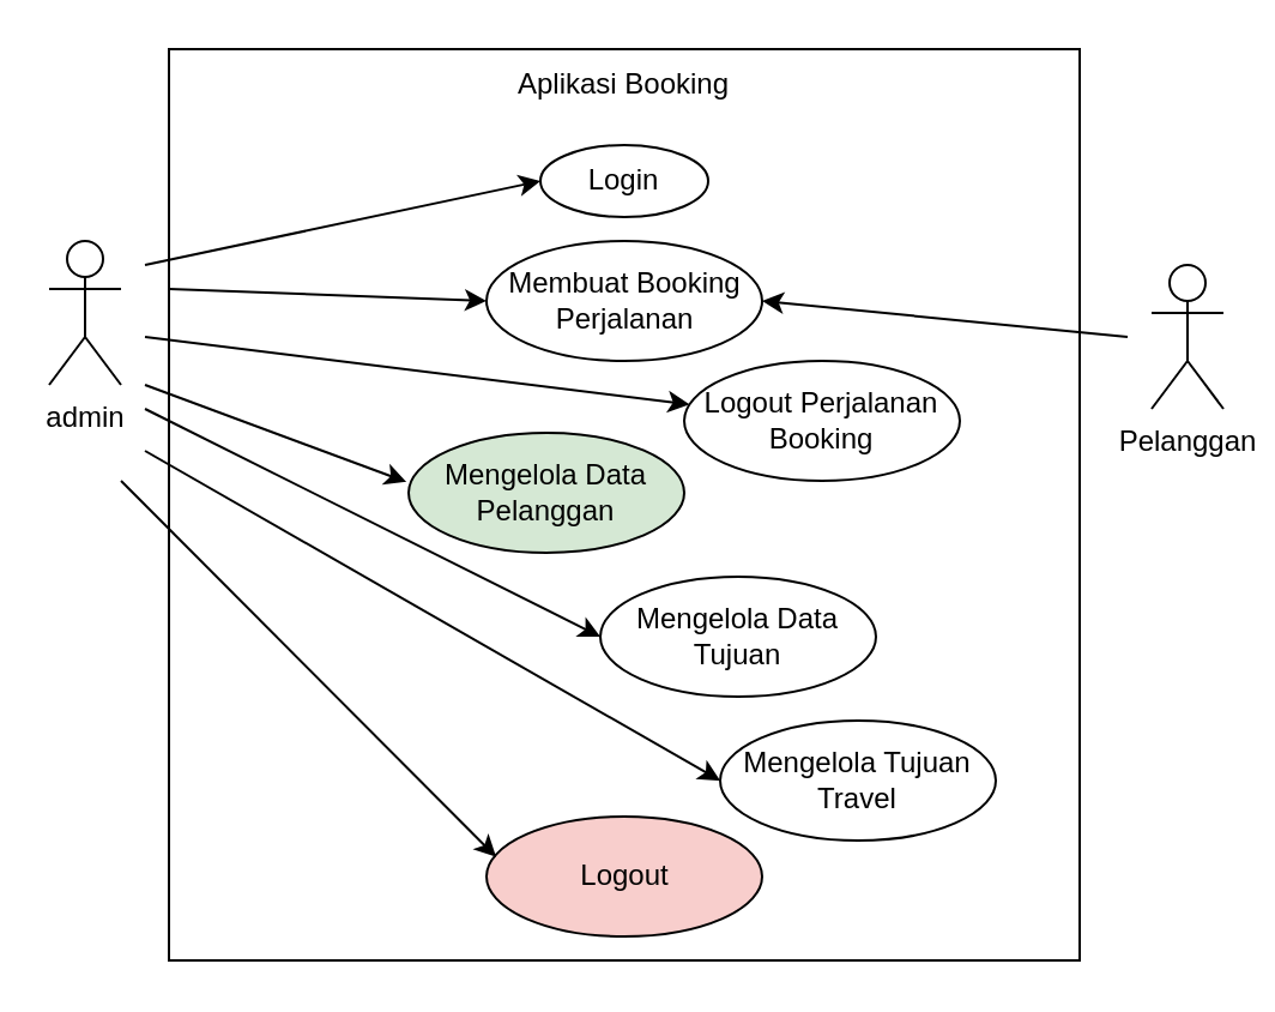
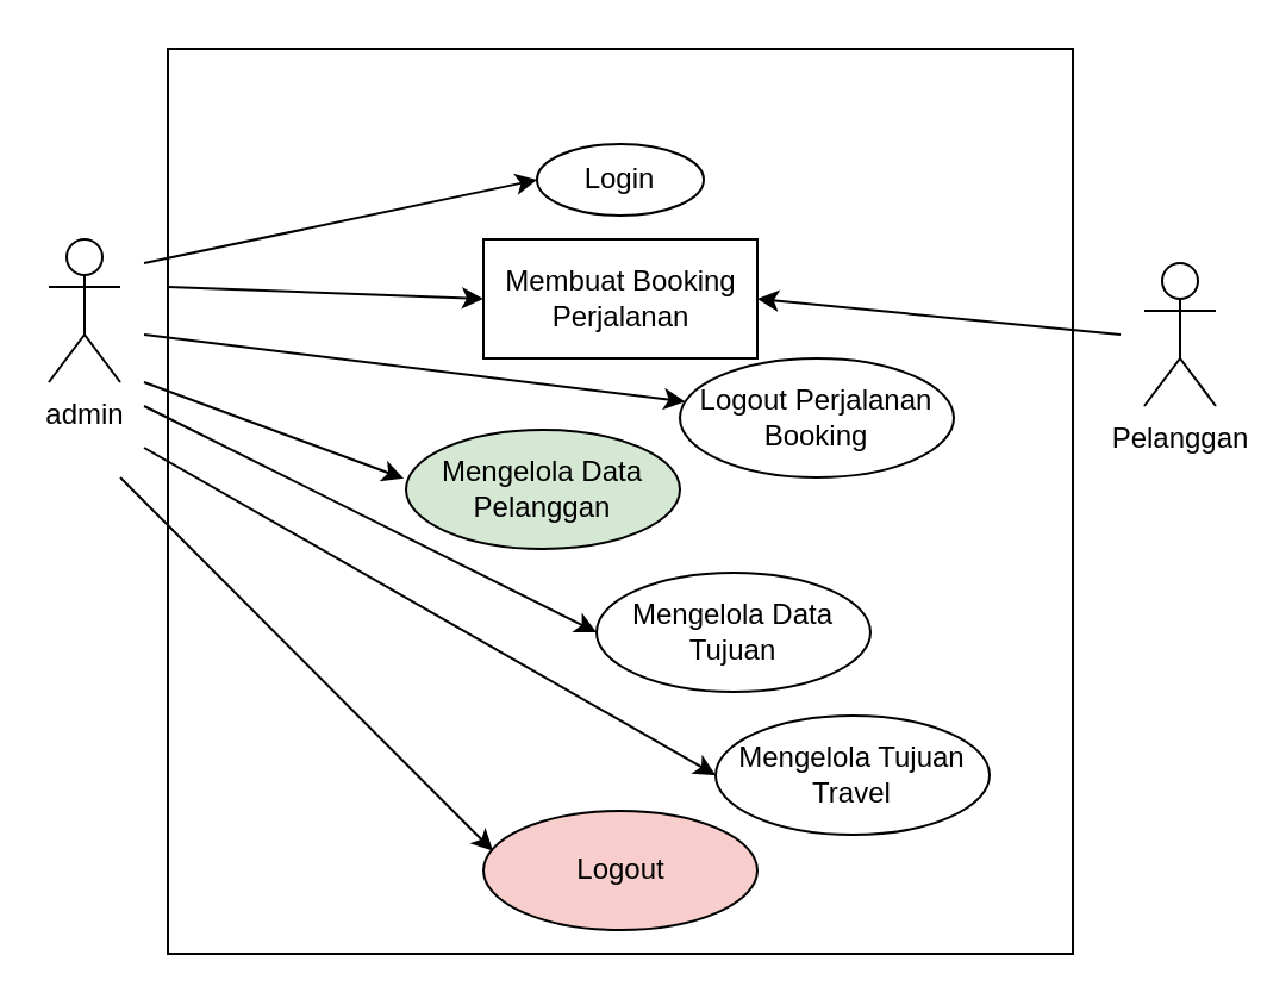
  <mxCell id="0" />
  <mxCell id="1" parent="0" />
  <mxCell id="2" value="admin" style="shape=umlActor;verticalLabelPosition=bottom;verticalAlign=top;html=1;outlineConnect=0;" parent="1" vertex="1"><mxGeometry x="20" y="100" width="30" height="60" as="geometry" /></mxCell>
  <mxCell id="3" value="Pelanggan" style="shape=umlActor;verticalLabelPosition=bottom;verticalAlign=top;html=1;outlineConnect=0;" parent="1" vertex="1"><mxGeometry x="480" y="110" width="30" height="60" as="geometry" /></mxCell>
  <mxCell id="4" value="" style="whiteSpace=wrap;html=1;aspect=fixed;" parent="1" vertex="1"><mxGeometry x="70" y="20" width="380" height="380" as="geometry" /></mxCell>
- <mxCell id="5" value="Aplikasi Booking" style="text;html=1;align=center;verticalAlign=middle;whiteSpace=wrap;rounded=0;" parent="1" vertex="1"><mxGeometry x="195" y="20" width="130" height="30" as="geometry" /></mxCell>
- <mxCell id="6" value="Membuat Booking Perjalanan" style="ellipse;whiteSpace=wrap;html=1;" parent="1" vertex="1"><mxGeometry x="202.5" y="100" width="115" height="50" as="geometry" /></mxCell>
+ <mxCell id="6" value="Membuat Booking Perjalanan" style="whiteSpace=wrap;html=1;rounded=0;" parent="1" vertex="1"><mxGeometry x="202.5" y="100" width="115" height="50" as="geometry" /></mxCell>
  <mxCell id="7" value="Login" style="ellipse;whiteSpace=wrap;html=1;" parent="1" vertex="1"><mxGeometry x="225" y="60" width="70" height="30" as="geometry" /></mxCell>
  <mxCell id="8" value="Logout Perjalanan Booking" style="ellipse;whiteSpace=wrap;html=1;" parent="1" vertex="1"><mxGeometry x="285" y="150" width="115" height="50" as="geometry" /></mxCell>
  <mxCell id="9" value="Mengelola Data Pelanggan" style="ellipse;whiteSpace=wrap;html=1;fillColor=#d5e8d4;" parent="1" vertex="1"><mxGeometry x="170" y="180" width="115" height="50" as="geometry" /></mxCell>
  <mxCell id="10" value="Mengelola Data Tujuan" style="ellipse;whiteSpace=wrap;html=1;" parent="1" vertex="1"><mxGeometry x="250" y="240" width="115" height="50" as="geometry" /></mxCell>
  <mxCell id="11" value="Logout" style="ellipse;whiteSpace=wrap;html=1;fillColor=#f8cecc;" parent="1" vertex="1"><mxGeometry x="202.5" y="340" width="115" height="50" as="geometry" /></mxCell>
  <mxCell id="12" value="" style="endArrow=classic;html=1;rounded=0;entryX=0;entryY=0.5;entryDx=0;entryDy=0;" parent="1" target="7" edge="1"><mxGeometry width="50" height="50" relative="1" as="geometry"><mxPoint x="60" y="110" as="sourcePoint" /><mxPoint x="310" y="150" as="targetPoint" /></mxGeometry></mxCell>
  <mxCell id="13" value="" style="endArrow=classic;html=1;rounded=0;entryX=0;entryY=0.5;entryDx=0;entryDy=0;" parent="1" target="6" edge="1"><mxGeometry width="50" height="50" relative="1" as="geometry"><mxPoint x="70" y="120" as="sourcePoint" /><mxPoint x="235" y="85" as="targetPoint" /></mxGeometry></mxCell>
  <mxCell id="14" value="" style="endArrow=classic;html=1;rounded=0;" parent="1" target="8" edge="1"><mxGeometry width="50" height="50" relative="1" as="geometry"><mxPoint x="60" y="140" as="sourcePoint" /><mxPoint x="213" y="135" as="targetPoint" /></mxGeometry></mxCell>
  <mxCell id="15" value="" style="endArrow=classic;html=1;rounded=0;entryX=-0.008;entryY=0.409;entryDx=0;entryDy=0;entryPerimeter=0;" parent="1" target="9" edge="1"><mxGeometry width="50" height="50" relative="1" as="geometry"><mxPoint x="60" y="160" as="sourcePoint" /><mxPoint x="219" y="184" as="targetPoint" /></mxGeometry></mxCell>
  <mxCell id="16" value="" style="endArrow=classic;html=1;rounded=0;entryX=0;entryY=0.5;entryDx=0;entryDy=0;" parent="1" target="10" edge="1"><mxGeometry width="50" height="50" relative="1" as="geometry"><mxPoint x="60" y="170" as="sourcePoint" /><mxPoint x="212" y="250" as="targetPoint" /></mxGeometry></mxCell>
  <mxCell id="17" value="" style="endArrow=classic;html=1;rounded=0;entryX=0.035;entryY=0.337;entryDx=0;entryDy=0;entryPerimeter=0;" parent="1" target="11" edge="1"><mxGeometry width="50" height="50" relative="1" as="geometry"><mxPoint x="50" y="200" as="sourcePoint" /><mxPoint x="183" y="312.5" as="targetPoint" /></mxGeometry></mxCell>
  <mxCell id="18" value="" style="endArrow=classic;html=1;rounded=0;entryX=1;entryY=0.5;entryDx=0;entryDy=0;" parent="1" target="6" edge="1"><mxGeometry width="50" height="50" relative="1" as="geometry"><mxPoint x="470" y="140" as="sourcePoint" /><mxPoint x="213" y="315" as="targetPoint" /></mxGeometry></mxCell>
  <mxCell id="19" value="Mengelola Tujuan Travel" style="ellipse;whiteSpace=wrap;html=1;" vertex="1" parent="1"><mxGeometry x="300" y="300" width="115" height="50" as="geometry" /></mxCell>
  <mxCell id="20" value="" style="endArrow=classic;html=1;rounded=0;entryX=0;entryY=0.5;entryDx=0;entryDy=0;" edge="1" parent="1" target="19"><mxGeometry width="50" height="50" relative="1" as="geometry"><mxPoint x="60" y="187.5" as="sourcePoint" /><mxPoint x="217" y="367" as="targetPoint" /></mxGeometry></mxCell>
